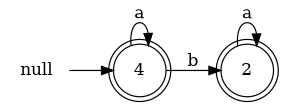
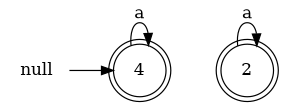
  digraph {
    rankdir=LR
    node [shape=doublecircle]
    null [shape=plaintext]
    n2 [label=4]
    2
    null -> n2
    n2 -> n2 [label=a]
-   n2 -> 2 [label=b]
    2 -> 2 [label=a]
  }
